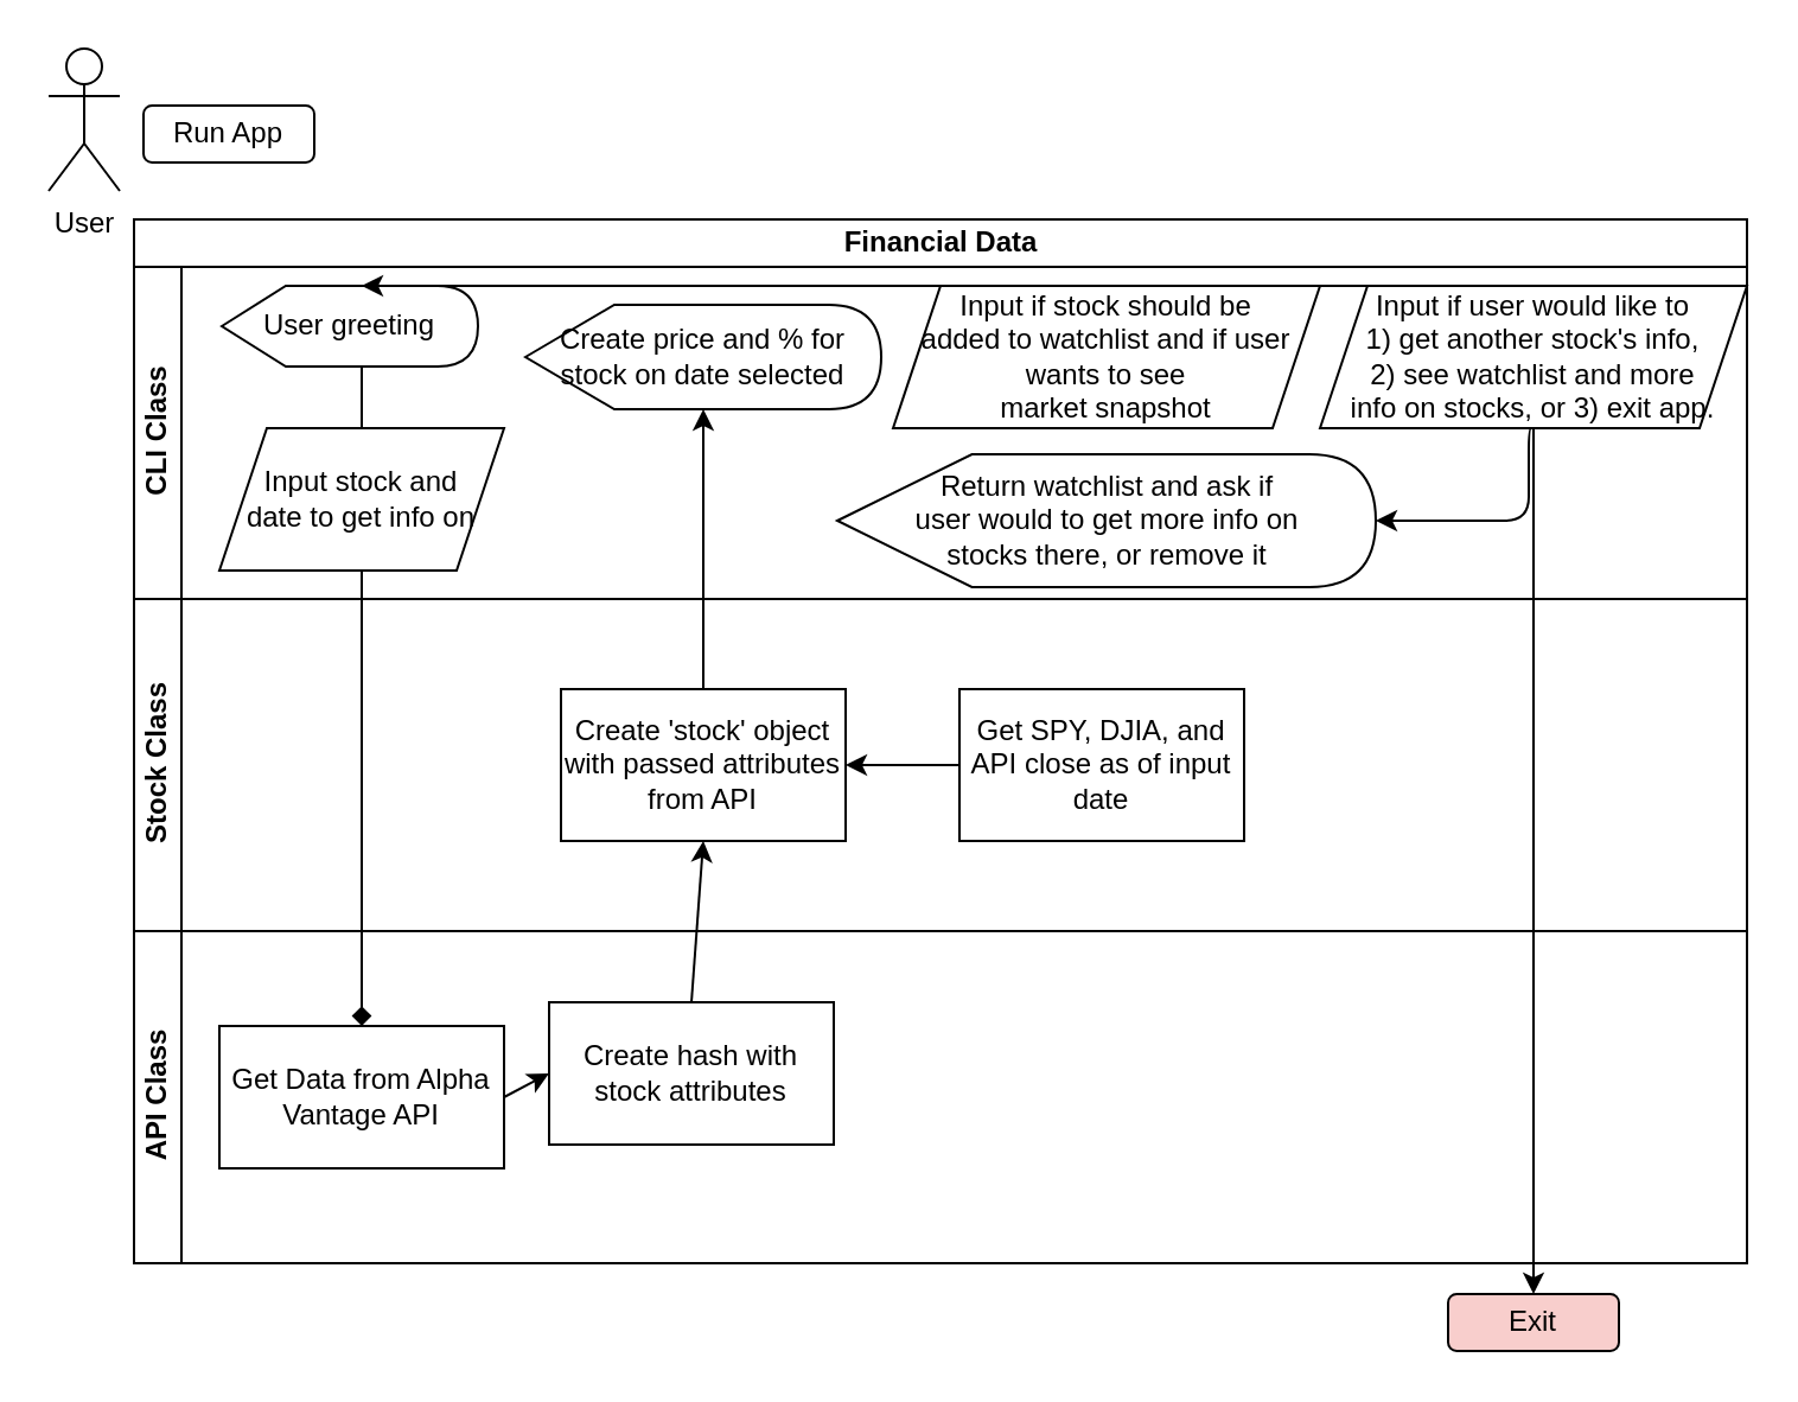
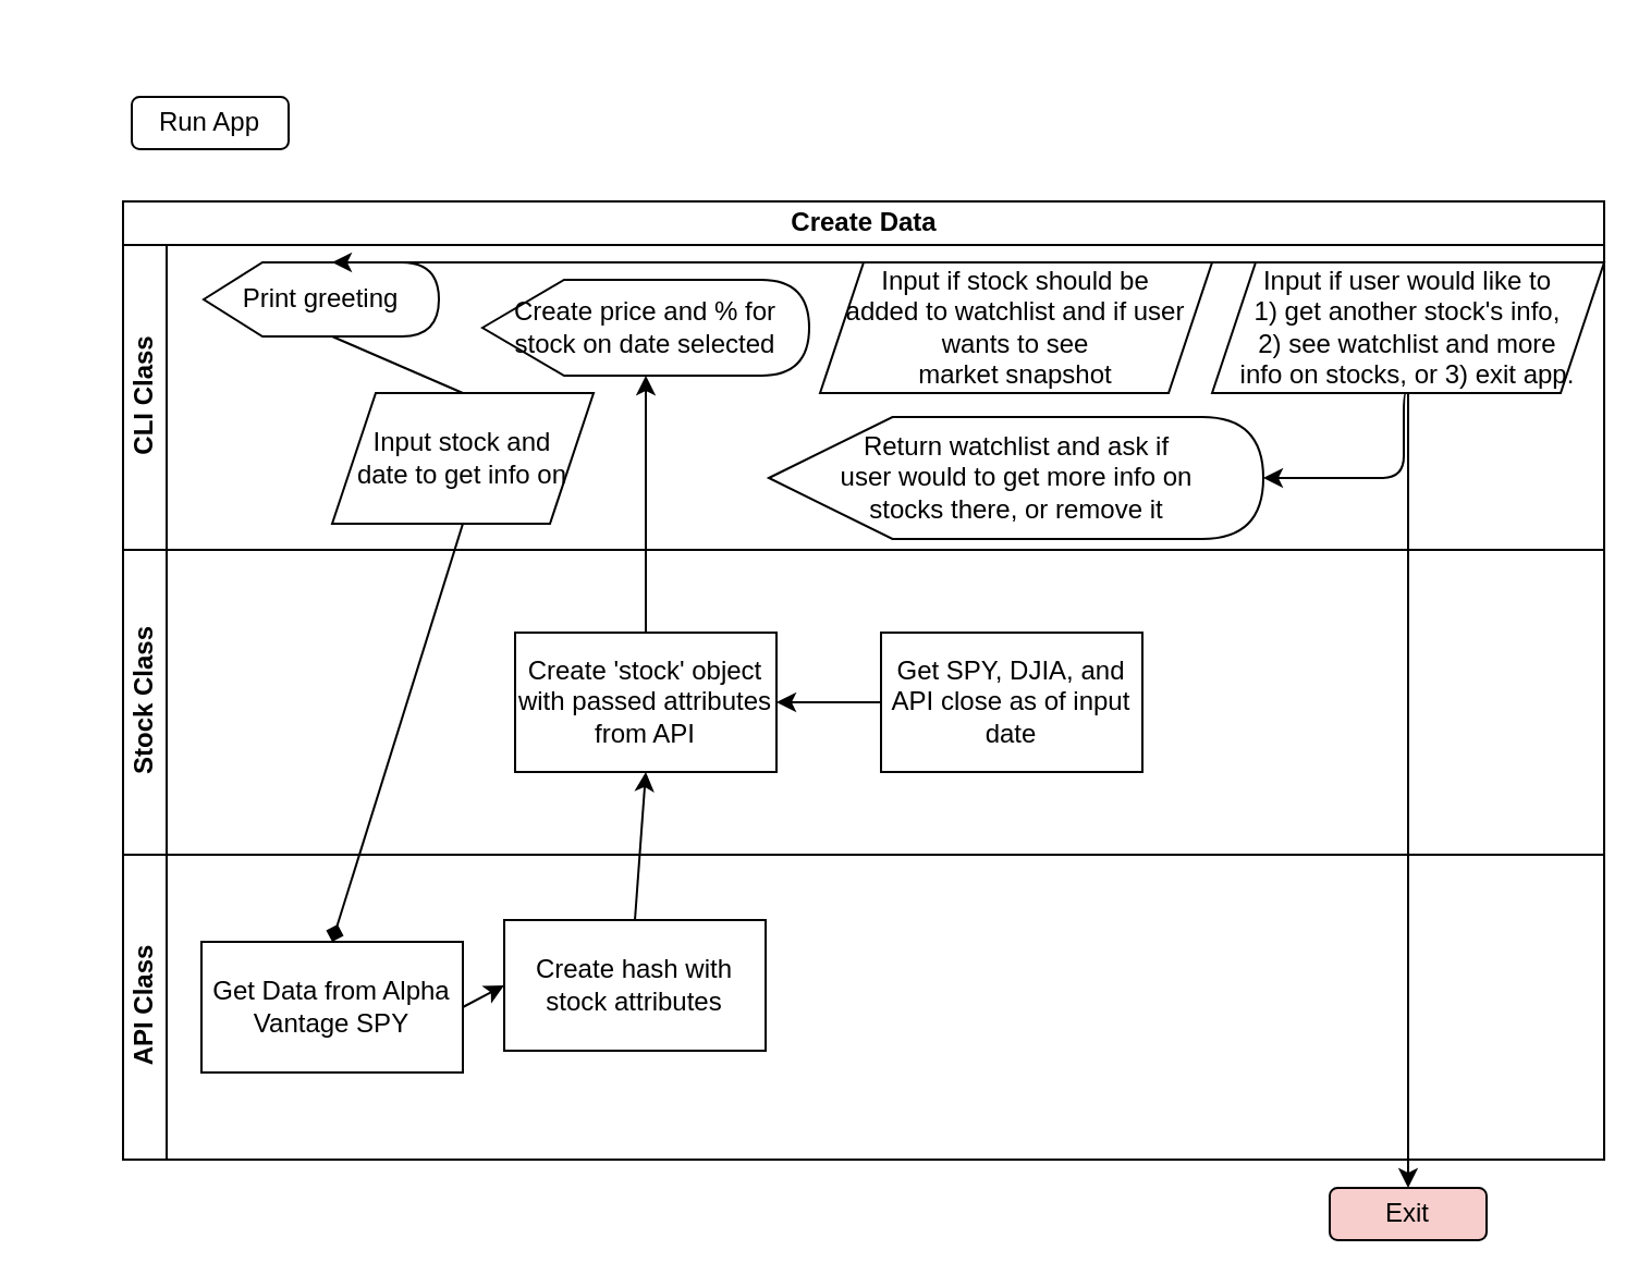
  <mxCell id="0" />
  <mxCell id="1" parent="0" />
  <mxCell id="2" value="" style="rounded=0;html=1;jettySize=auto;orthogonalLoop=1;fontSize=11;endArrow=block;endFill=0;endSize=8;strokeWidth=1;shadow=0;labelBackgroundColor=none;edgeStyle=orthogonalEdgeStyle;" parent="1" edge="1"><mxGeometry relative="1" as="geometry"><mxPoint x="192" y="130" as="targetPoint" /></mxGeometry></mxCell>
  <mxCell id="3" value="No" style="rounded=0;html=1;jettySize=auto;orthogonalLoop=1;fontSize=11;endArrow=block;endFill=0;endSize=8;strokeWidth=1;shadow=0;labelBackgroundColor=none;edgeStyle=orthogonalEdgeStyle;" parent="1" edge="1"><mxGeometry x="0.333" y="20" relative="1" as="geometry"><mxPoint as="offset" /><mxPoint x="192" y="330" as="sourcePoint" /></mxGeometry></mxCell>
  <mxCell id="4" value="Yes" style="edgeStyle=orthogonalEdgeStyle;rounded=0;html=1;jettySize=auto;orthogonalLoop=1;fontSize=11;endArrow=block;endFill=0;endSize=8;strokeWidth=1;shadow=0;labelBackgroundColor=none;" parent="1" edge="1"><mxGeometry y="10" relative="1" as="geometry"><mxPoint as="offset" /><mxPoint x="242" y="290" as="sourcePoint" /></mxGeometry></mxCell>
- <mxCell id="5" value="User" style="shape=umlActor;verticalLabelPosition=bottom;verticalAlign=top;html=1;outlineConnect=0;" vertex="1" parent="1"><mxGeometry x="20" y="20" width="30" height="60" as="geometry" /></mxCell>
- <mxCell id="6" value="Financial Data" style="swimlane;html=1;childLayout=stackLayout;resizeParent=1;resizeParentMax=0;horizontal=1;startSize=20;horizontalStack=0;" vertex="1" parent="1"><mxGeometry x="56" y="92" width="680" height="440" as="geometry" /></mxCell>
+ <mxCell id="6" value="Create Data" style="swimlane;html=1;childLayout=stackLayout;resizeParent=1;resizeParentMax=0;horizontal=1;startSize=20;horizontalStack=0;" vertex="1" parent="1"><mxGeometry x="56" y="92" width="680" height="440" as="geometry" /></mxCell>
  <mxCell id="7" value="CLI Class" style="swimlane;html=1;startSize=20;horizontal=0;" vertex="1" parent="6"><mxGeometry y="20" width="680" height="140" as="geometry" /></mxCell>
  <mxCell id="8" value="Input if user would like to &lt;br&gt;1) get another stock's info, &lt;br&gt;2) see watchlist and more &lt;br&gt;info on stocks, or 3) exit app." style="shape=parallelogram;perimeter=parallelogramPerimeter;whiteSpace=wrap;html=1;fixedSize=1;" vertex="1" parent="7"><mxGeometry x="500" y="8" width="180" height="60" as="geometry" /></mxCell>
  <mxCell id="9" value="Input if stock should be &lt;br&gt;added to watchlist and if user &lt;br&gt;wants to see &lt;br&gt;market snapshot" style="shape=parallelogram;perimeter=parallelogramPerimeter;whiteSpace=wrap;html=1;fixedSize=1;" vertex="1" parent="7"><mxGeometry x="320" y="8" width="180" height="60" as="geometry" /></mxCell>
  <mxCell id="10" value="Create price and % for stock on date selected" style="shape=display;whiteSpace=wrap;html=1;" vertex="1" parent="7"><mxGeometry x="165" y="16" width="150" height="44" as="geometry" /></mxCell>
- <mxCell id="11" value="User greeting" style="shape=display;whiteSpace=wrap;html=1;" vertex="1" parent="7"><mxGeometry x="37" y="8" width="108" height="34" as="geometry" /></mxCell>
+ <mxCell id="11" value="Print greeting" style="shape=display;whiteSpace=wrap;html=1;" vertex="1" parent="7"><mxGeometry x="37" y="8" width="108" height="34" as="geometry" /></mxCell>
  <mxCell id="12" value="Return watchlist and ask if &lt;br&gt;user would to get more info on &lt;br&gt;stocks there, or remove it" style="shape=display;whiteSpace=wrap;html=1;" vertex="1" parent="7"><mxGeometry x="296.5" y="79" width="227" height="56" as="geometry" /></mxCell>
- <mxCell id="13" value="Input stock and&lt;br&gt;date&amp;nbsp;to get info on" style="shape=parallelogram;perimeter=parallelogramPerimeter;whiteSpace=wrap;html=1;fixedSize=1;" vertex="1" parent="7"><mxGeometry x="36" y="68" width="120" height="60" as="geometry" /></mxCell>
+ <mxCell id="13" value="Input stock and&lt;br&gt;date&amp;nbsp;to get info on" style="shape=parallelogram;perimeter=parallelogramPerimeter;whiteSpace=wrap;html=1;fixedSize=1;" vertex="1" parent="7"><mxGeometry x="96" y="68" width="120" height="60" as="geometry" /></mxCell>
  <mxCell id="14" value="" style="endArrow=none;html=1;entryX=0.5;entryY=0;entryDx=0;entryDy=0;exitX=0;exitY=0;exitDx=59;exitDy=34;exitPerimeter=0;" edge="1" parent="7" source="11" target="13"><mxGeometry width="50" height="50" relative="1" as="geometry"><mxPoint x="636" y="162" as="sourcePoint" /><mxPoint x="686" y="112" as="targetPoint" /></mxGeometry></mxCell>
  <mxCell id="15" value="" style="edgeStyle=elbowEdgeStyle;elbow=horizontal;endArrow=classic;html=1;entryX=1;entryY=0.5;entryDx=0;entryDy=0;entryPerimeter=0;exitX=0.5;exitY=1;exitDx=0;exitDy=0;" edge="1" parent="7" source="8" target="12"><mxGeometry width="50" height="50" relative="1" as="geometry"><mxPoint x="540" y="126" as="sourcePoint" /><mxPoint x="590" y="76" as="targetPoint" /><Array as="points"><mxPoint x="588" y="64" /></Array></mxGeometry></mxCell>
  <mxCell id="16" value="" style="edgeStyle=elbowEdgeStyle;elbow=vertical;endArrow=classic;html=1;entryX=0;entryY=0;entryDx=59;entryDy=0;entryPerimeter=0;exitX=0.5;exitY=0;exitDx=0;exitDy=0;" edge="1" parent="7" source="8" target="11"><mxGeometry width="50" height="50" relative="1" as="geometry"><mxPoint x="590" y="2" as="sourcePoint" /><mxPoint x="96" y="2" as="targetPoint" /></mxGeometry></mxCell>
  <mxCell id="17" value="Stock Class" style="swimlane;html=1;startSize=20;horizontal=0;" vertex="1" parent="6"><mxGeometry y="160" width="680" height="140" as="geometry" /></mxCell>
  <mxCell id="18" value="Create 'stock' object with passed attributes from API" style="rounded=0;whiteSpace=wrap;html=1;" vertex="1" parent="17"><mxGeometry x="180" y="38" width="120" height="64" as="geometry" /></mxCell>
  <mxCell id="19" value="Get SPY, DJIA, and API close as of input date" style="rounded=0;whiteSpace=wrap;html=1;" vertex="1" parent="17"><mxGeometry x="348" y="38" width="120" height="64" as="geometry" /></mxCell>
  <mxCell id="20" value="" style="endArrow=classic;html=1;entryX=1;entryY=0.5;entryDx=0;entryDy=0;exitX=0;exitY=0.5;exitDx=0;exitDy=0;" edge="1" parent="17" source="19" target="18"><mxGeometry width="50" height="50" relative="1" as="geometry"><mxPoint x="636" y="-38" as="sourcePoint" /><mxPoint x="686" y="-88" as="targetPoint" /></mxGeometry></mxCell>
  <mxCell id="21" value="API Class" style="swimlane;html=1;startSize=20;horizontal=0;" vertex="1" parent="6"><mxGeometry y="300" width="680" height="140" as="geometry" /></mxCell>
  <mxCell id="22" value="Create hash with stock attributes" style="rounded=0;whiteSpace=wrap;html=1;" vertex="1" parent="21"><mxGeometry x="175" y="30" width="120" height="60" as="geometry" /></mxCell>
- <mxCell id="23" value="Get Data from Alpha Vantage API" style="rounded=0;whiteSpace=wrap;html=1;" vertex="1" parent="21"><mxGeometry x="36" y="40" width="120" height="60" as="geometry" /></mxCell>
+ <mxCell id="23" value="Get Data from Alpha Vantage SPY" style="rounded=0;whiteSpace=wrap;html=1;" vertex="1" parent="21"><mxGeometry x="36" y="40" width="120" height="60" as="geometry" /></mxCell>
  <mxCell id="24" value="" style="endArrow=classic;html=1;exitX=1;exitY=0.5;exitDx=0;exitDy=0;entryX=0;entryY=0.5;entryDx=0;entryDy=0;" edge="1" parent="21" source="23" target="22"><mxGeometry width="50" height="50" relative="1" as="geometry"><mxPoint x="636" y="-178" as="sourcePoint" /><mxPoint x="686" y="-228" as="targetPoint" /></mxGeometry></mxCell>
  <mxCell id="25" value="" style="endArrow=diamond;html=1;exitX=0.5;exitY=1;exitDx=0;exitDy=0;entryX=0.5;entryY=0;entryDx=0;entryDy=0;" edge="1" parent="6" source="13" target="23"><mxGeometry width="50" height="50" relative="1" as="geometry"><mxPoint x="636" y="134" as="sourcePoint" /><mxPoint x="686" y="84" as="targetPoint" /></mxGeometry></mxCell>
  <mxCell id="26" value="" style="endArrow=classic;html=1;exitX=0.5;exitY=0;exitDx=0;exitDy=0;entryX=0.5;entryY=1;entryDx=0;entryDy=0;" edge="1" parent="6" source="22" target="18"><mxGeometry width="50" height="50" relative="1" as="geometry"><mxPoint x="636" y="122" as="sourcePoint" /><mxPoint x="686" y="72" as="targetPoint" /></mxGeometry></mxCell>
  <mxCell id="27" value="" style="endArrow=classic;html=1;exitX=0.5;exitY=0;exitDx=0;exitDy=0;" edge="1" parent="6" source="18" target="10"><mxGeometry width="50" height="50" relative="1" as="geometry"><mxPoint x="636" y="182" as="sourcePoint" /><mxPoint x="240" y="146" as="targetPoint" /></mxGeometry></mxCell>
  <mxCell id="28" value="Run App" style="rounded=1;whiteSpace=wrap;html=1;" vertex="1" parent="1"><mxGeometry x="60" y="44" width="72" height="24" as="geometry" /></mxCell>
  <mxCell id="29" value="Exit" style="rounded=1;whiteSpace=wrap;html=1;fillColor=#f8cecc;" vertex="1" parent="1"><mxGeometry x="610" y="545" width="72" height="24" as="geometry" /></mxCell>
  <mxCell id="30" value="" style="endArrow=classic;html=1;entryX=0.5;entryY=0;entryDx=0;entryDy=0;exitX=0.5;exitY=1;exitDx=0;exitDy=0;" edge="1" parent="1" source="8" target="29"><mxGeometry width="50" height="50" relative="1" as="geometry"><mxPoint x="596" y="346" as="sourcePoint" /><mxPoint x="646" y="296" as="targetPoint" /></mxGeometry></mxCell>
